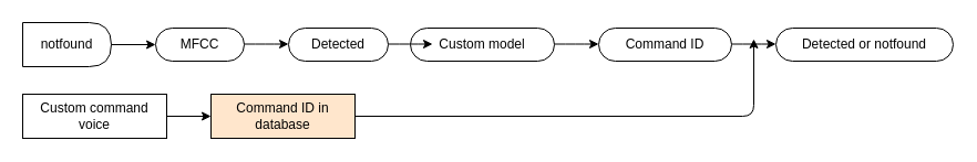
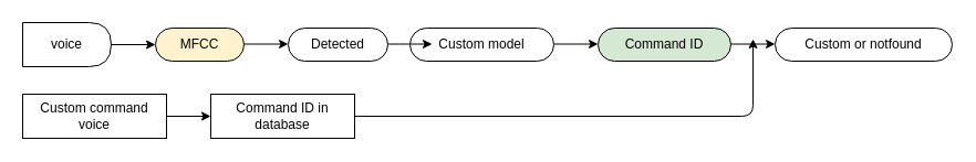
  <mxCell id="0" />
  <mxCell id="1" parent="0" />
- <mxCell id="2" value="MFCC" style="whiteSpace=wrap;html=1;rounded=1;arcSize=50;align=center;verticalAlign=middle;strokeWidth=1;autosize=1;spacing=4;treeFolding=1;treeMoving=1;newEdgeStyle={&quot;edgeStyle&quot;:&quot;entityRelationEdgeStyle&quot;,&quot;startArrow&quot;:&quot;none&quot;,&quot;endArrow&quot;:&quot;none&quot;,&quot;segment&quot;:10,&quot;curved&quot;:1,&quot;sourcePerimeterSpacing&quot;:0,&quot;targetPerimeterSpacing&quot;:0};" vertex="1" parent="1"><mxGeometry x="140" y="25" width="80" height="30" as="geometry" /></mxCell>
- <mxCell id="3" value="notfound" style="shape=delay;whiteSpace=wrap;html=1;" vertex="1" parent="1"><mxGeometry x="20" y="20" width="80" height="40" as="geometry" /></mxCell>
+ <mxCell id="2" value="MFCC" style="whiteSpace=wrap;html=1;rounded=1;arcSize=50;align=center;verticalAlign=middle;strokeWidth=1;autosize=1;spacing=4;treeFolding=1;treeMoving=1;newEdgeStyle={&quot;edgeStyle&quot;:&quot;entityRelationEdgeStyle&quot;,&quot;startArrow&quot;:&quot;none&quot;,&quot;endArrow&quot;:&quot;none&quot;,&quot;segment&quot;:10,&quot;curved&quot;:1,&quot;sourcePerimeterSpacing&quot;:0,&quot;targetPerimeterSpacing&quot;:0};fillColor=#fff2cc;" vertex="1" parent="1"><mxGeometry x="140" y="25" width="80" height="30" as="geometry" /></mxCell>
+ <mxCell id="3" value="voice" style="shape=delay;whiteSpace=wrap;html=1;" vertex="1" parent="1"><mxGeometry x="20" y="20" width="80" height="40" as="geometry" /></mxCell>
  <mxCell id="4" value="Detected" style="whiteSpace=wrap;html=1;rounded=1;arcSize=50;align=center;verticalAlign=middle;strokeWidth=1;autosize=1;spacing=4;treeFolding=1;treeMoving=1;newEdgeStyle={&quot;edgeStyle&quot;:&quot;entityRelationEdgeStyle&quot;,&quot;startArrow&quot;:&quot;none&quot;,&quot;endArrow&quot;:&quot;none&quot;,&quot;segment&quot;:10,&quot;curved&quot;:1,&quot;sourcePerimeterSpacing&quot;:0,&quot;targetPerimeterSpacing&quot;:0};" vertex="1" parent="1"><mxGeometry x="260" y="25" width="90" height="30" as="geometry" /></mxCell>
  <mxCell id="5" value="" style="endArrow=classic;html=1;" edge="1" parent="1" target="2"><mxGeometry width="50" height="50" relative="1" as="geometry"><mxPoint x="100" y="40" as="sourcePoint" /><mxPoint x="150" y="-5" as="targetPoint" /><Array as="points" /></mxGeometry></mxCell>
  <mxCell id="6" value="" style="endArrow=classic;html=1;" edge="1" parent="1"><mxGeometry width="50" height="50" relative="1" as="geometry"><mxPoint x="220" y="39.5" as="sourcePoint" /><mxPoint x="260" y="39.5" as="targetPoint" /><Array as="points"><mxPoint x="240" y="39.5" /></Array></mxGeometry></mxCell>
  <mxCell id="7" value="Custom model" style="whiteSpace=wrap;html=1;rounded=1;arcSize=50;align=center;verticalAlign=middle;strokeWidth=1;autosize=1;spacing=4;treeFolding=1;treeMoving=1;newEdgeStyle={&quot;edgeStyle&quot;:&quot;entityRelationEdgeStyle&quot;,&quot;startArrow&quot;:&quot;none&quot;,&quot;endArrow&quot;:&quot;none&quot;,&quot;segment&quot;:10,&quot;curved&quot;:1,&quot;sourcePerimeterSpacing&quot;:0,&quot;targetPerimeterSpacing&quot;:0};" vertex="1" parent="1"><mxGeometry x="370" y="25" width="130" height="30" as="geometry" /></mxCell>
  <mxCell id="8" value="" style="endArrow=classic;html=1;" edge="1" parent="1"><mxGeometry width="50" height="50" relative="1" as="geometry"><mxPoint x="350" y="39.5" as="sourcePoint" /><mxPoint x="390" y="39.5" as="targetPoint" /><Array as="points"><mxPoint x="370" y="39.5" /></Array></mxGeometry></mxCell>
- <mxCell id="9" value="Command ID" style="whiteSpace=wrap;html=1;rounded=1;arcSize=50;align=center;verticalAlign=middle;strokeWidth=1;autosize=1;spacing=4;treeFolding=1;treeMoving=1;newEdgeStyle={&quot;edgeStyle&quot;:&quot;entityRelationEdgeStyle&quot;,&quot;startArrow&quot;:&quot;none&quot;,&quot;endArrow&quot;:&quot;none&quot;,&quot;segment&quot;:10,&quot;curved&quot;:1,&quot;sourcePerimeterSpacing&quot;:0,&quot;targetPerimeterSpacing&quot;:0};" vertex="1" parent="1"><mxGeometry x="540" y="25" width="120" height="30" as="geometry" /></mxCell>
+ <mxCell id="9" value="Command ID" style="whiteSpace=wrap;html=1;rounded=1;arcSize=50;align=center;verticalAlign=middle;strokeWidth=1;autosize=1;spacing=4;treeFolding=1;treeMoving=1;newEdgeStyle={&quot;edgeStyle&quot;:&quot;entityRelationEdgeStyle&quot;,&quot;startArrow&quot;:&quot;none&quot;,&quot;endArrow&quot;:&quot;none&quot;,&quot;segment&quot;:10,&quot;curved&quot;:1,&quot;sourcePerimeterSpacing&quot;:0,&quot;targetPerimeterSpacing&quot;:0};fillColor=#d5e8d4;" vertex="1" parent="1"><mxGeometry x="540" y="25" width="120" height="30" as="geometry" /></mxCell>
  <mxCell id="10" value="" style="endArrow=classic;html=1;" edge="1" parent="1"><mxGeometry width="50" height="50" relative="1" as="geometry"><mxPoint x="500" y="39.5" as="sourcePoint" /><mxPoint x="540" y="39.5" as="targetPoint" /><Array as="points"><mxPoint x="520" y="39.5" /></Array></mxGeometry></mxCell>
- <mxCell id="11" value="Detected or notfound" style="whiteSpace=wrap;html=1;rounded=1;arcSize=50;align=center;verticalAlign=middle;strokeWidth=1;autosize=1;spacing=4;treeFolding=1;treeMoving=1;newEdgeStyle={&quot;edgeStyle&quot;:&quot;entityRelationEdgeStyle&quot;,&quot;startArrow&quot;:&quot;none&quot;,&quot;endArrow&quot;:&quot;none&quot;,&quot;segment&quot;:10,&quot;curved&quot;:1,&quot;sourcePerimeterSpacing&quot;:0,&quot;targetPerimeterSpacing&quot;:0};" vertex="1" parent="1"><mxGeometry x="700" y="25" width="160" height="30" as="geometry" /></mxCell>
+ <mxCell id="11" value="Custom or notfound" style="whiteSpace=wrap;html=1;rounded=1;arcSize=50;align=center;verticalAlign=middle;strokeWidth=1;autosize=1;spacing=4;treeFolding=1;treeMoving=1;newEdgeStyle={&quot;edgeStyle&quot;:&quot;entityRelationEdgeStyle&quot;,&quot;startArrow&quot;:&quot;none&quot;,&quot;endArrow&quot;:&quot;none&quot;,&quot;segment&quot;:10,&quot;curved&quot;:1,&quot;sourcePerimeterSpacing&quot;:0,&quot;targetPerimeterSpacing&quot;:0};" vertex="1" parent="1"><mxGeometry x="700" y="25" width="160" height="30" as="geometry" /></mxCell>
  <mxCell id="12" value="" style="endArrow=classic;html=1;" edge="1" parent="1"><mxGeometry width="50" height="50" relative="1" as="geometry"><mxPoint x="660" y="39.5" as="sourcePoint" /><mxPoint x="700" y="39.5" as="targetPoint" /><Array as="points"><mxPoint x="680" y="39.5" /></Array></mxGeometry></mxCell>
  <mxCell id="13" value="Custom command voice" style="rounded=0;whiteSpace=wrap;html=1;" vertex="1" parent="1"><mxGeometry x="20" y="85" width="130" height="40" as="geometry" /></mxCell>
  <mxCell id="14" style="edgeStyle=none;html=1;" edge="1" parent="1" source="15"><mxGeometry relative="1" as="geometry"><mxPoint x="680" y="35" as="targetPoint" /><Array as="points"><mxPoint x="680" y="105" /></Array></mxGeometry></mxCell>
- <mxCell id="15" value="Command ID in database" style="rounded=0;whiteSpace=wrap;html=1;fillColor=#ffe6cc;" vertex="1" parent="1"><mxGeometry x="190" y="85" width="130" height="40" as="geometry" /></mxCell>
+ <mxCell id="15" value="Command ID in database" style="rounded=0;whiteSpace=wrap;html=1;" vertex="1" parent="1"><mxGeometry x="190" y="85" width="130" height="40" as="geometry" /></mxCell>
  <mxCell id="16" value="" style="endArrow=classic;html=1;" edge="1" parent="1"><mxGeometry width="50" height="50" relative="1" as="geometry"><mxPoint x="150" y="105" as="sourcePoint" /><mxPoint x="190" y="105" as="targetPoint" /><Array as="points" /></mxGeometry></mxCell>
